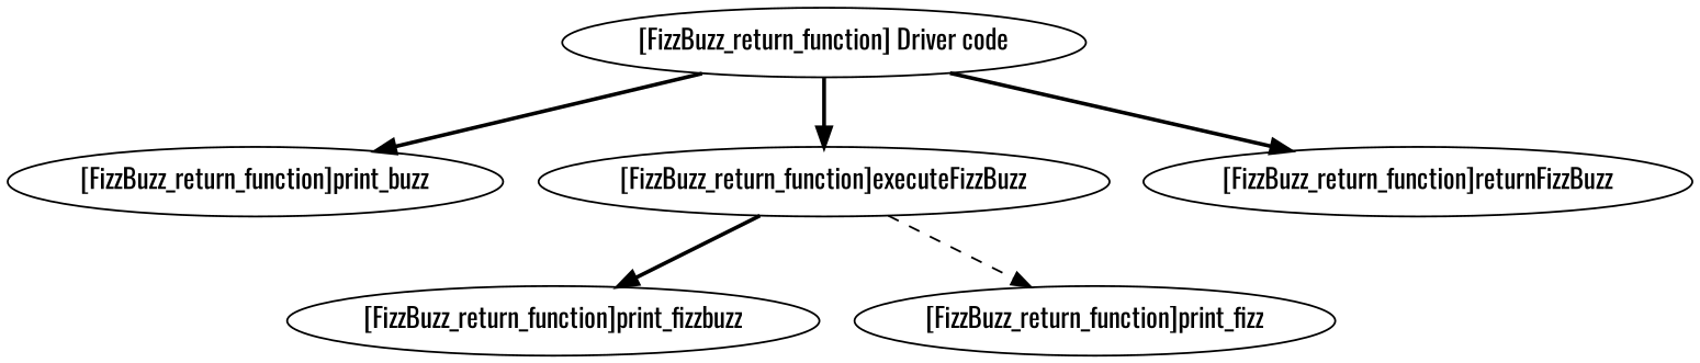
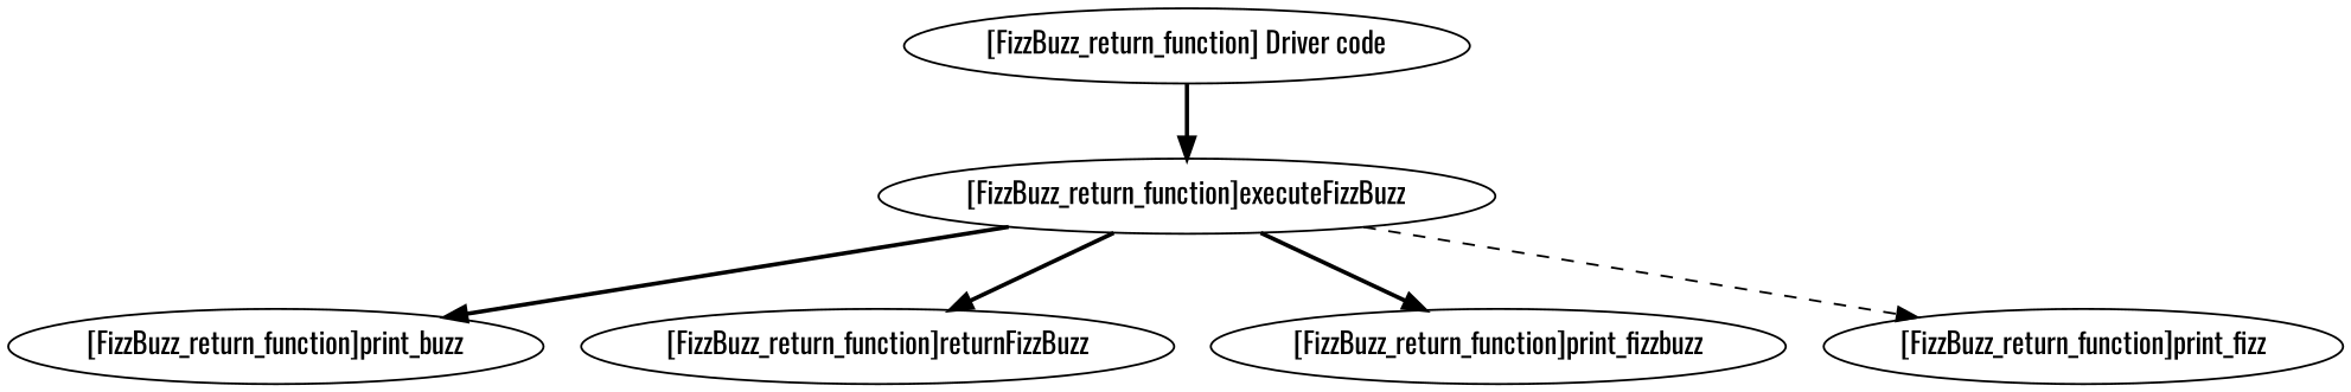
  strict digraph {
    fontname=Oswald
    node [fontname=Oswald]
    edge [fontname=Oswald style=bold]
    "[FizzBuzz_return_function] Driver code"
    "[FizzBuzz_return_function]print_buzz"
    "[FizzBuzz_return_function]executeFizzBuzz"
    "[FizzBuzz_return_function]returnFizzBuzz"
    "[FizzBuzz_return_function]print_fizzbuzz"
    "[FizzBuzz_return_function]print_fizz"
-   "[FizzBuzz_return_function] Driver code" -> "[FizzBuzz_return_function]print_buzz"
+   "[FizzBuzz_return_function]executeFizzBuzz" -> "[FizzBuzz_return_function]print_buzz"
    "[FizzBuzz_return_function] Driver code" -> "[FizzBuzz_return_function]executeFizzBuzz"
-   "[FizzBuzz_return_function] Driver code" -> "[FizzBuzz_return_function]returnFizzBuzz"
+   "[FizzBuzz_return_function]executeFizzBuzz" -> "[FizzBuzz_return_function]returnFizzBuzz"
    "[FizzBuzz_return_function]executeFizzBuzz" -> "[FizzBuzz_return_function]print_fizzbuzz"
    "[FizzBuzz_return_function]executeFizzBuzz" -> "[FizzBuzz_return_function]print_fizz" [style=dashed]
  }
